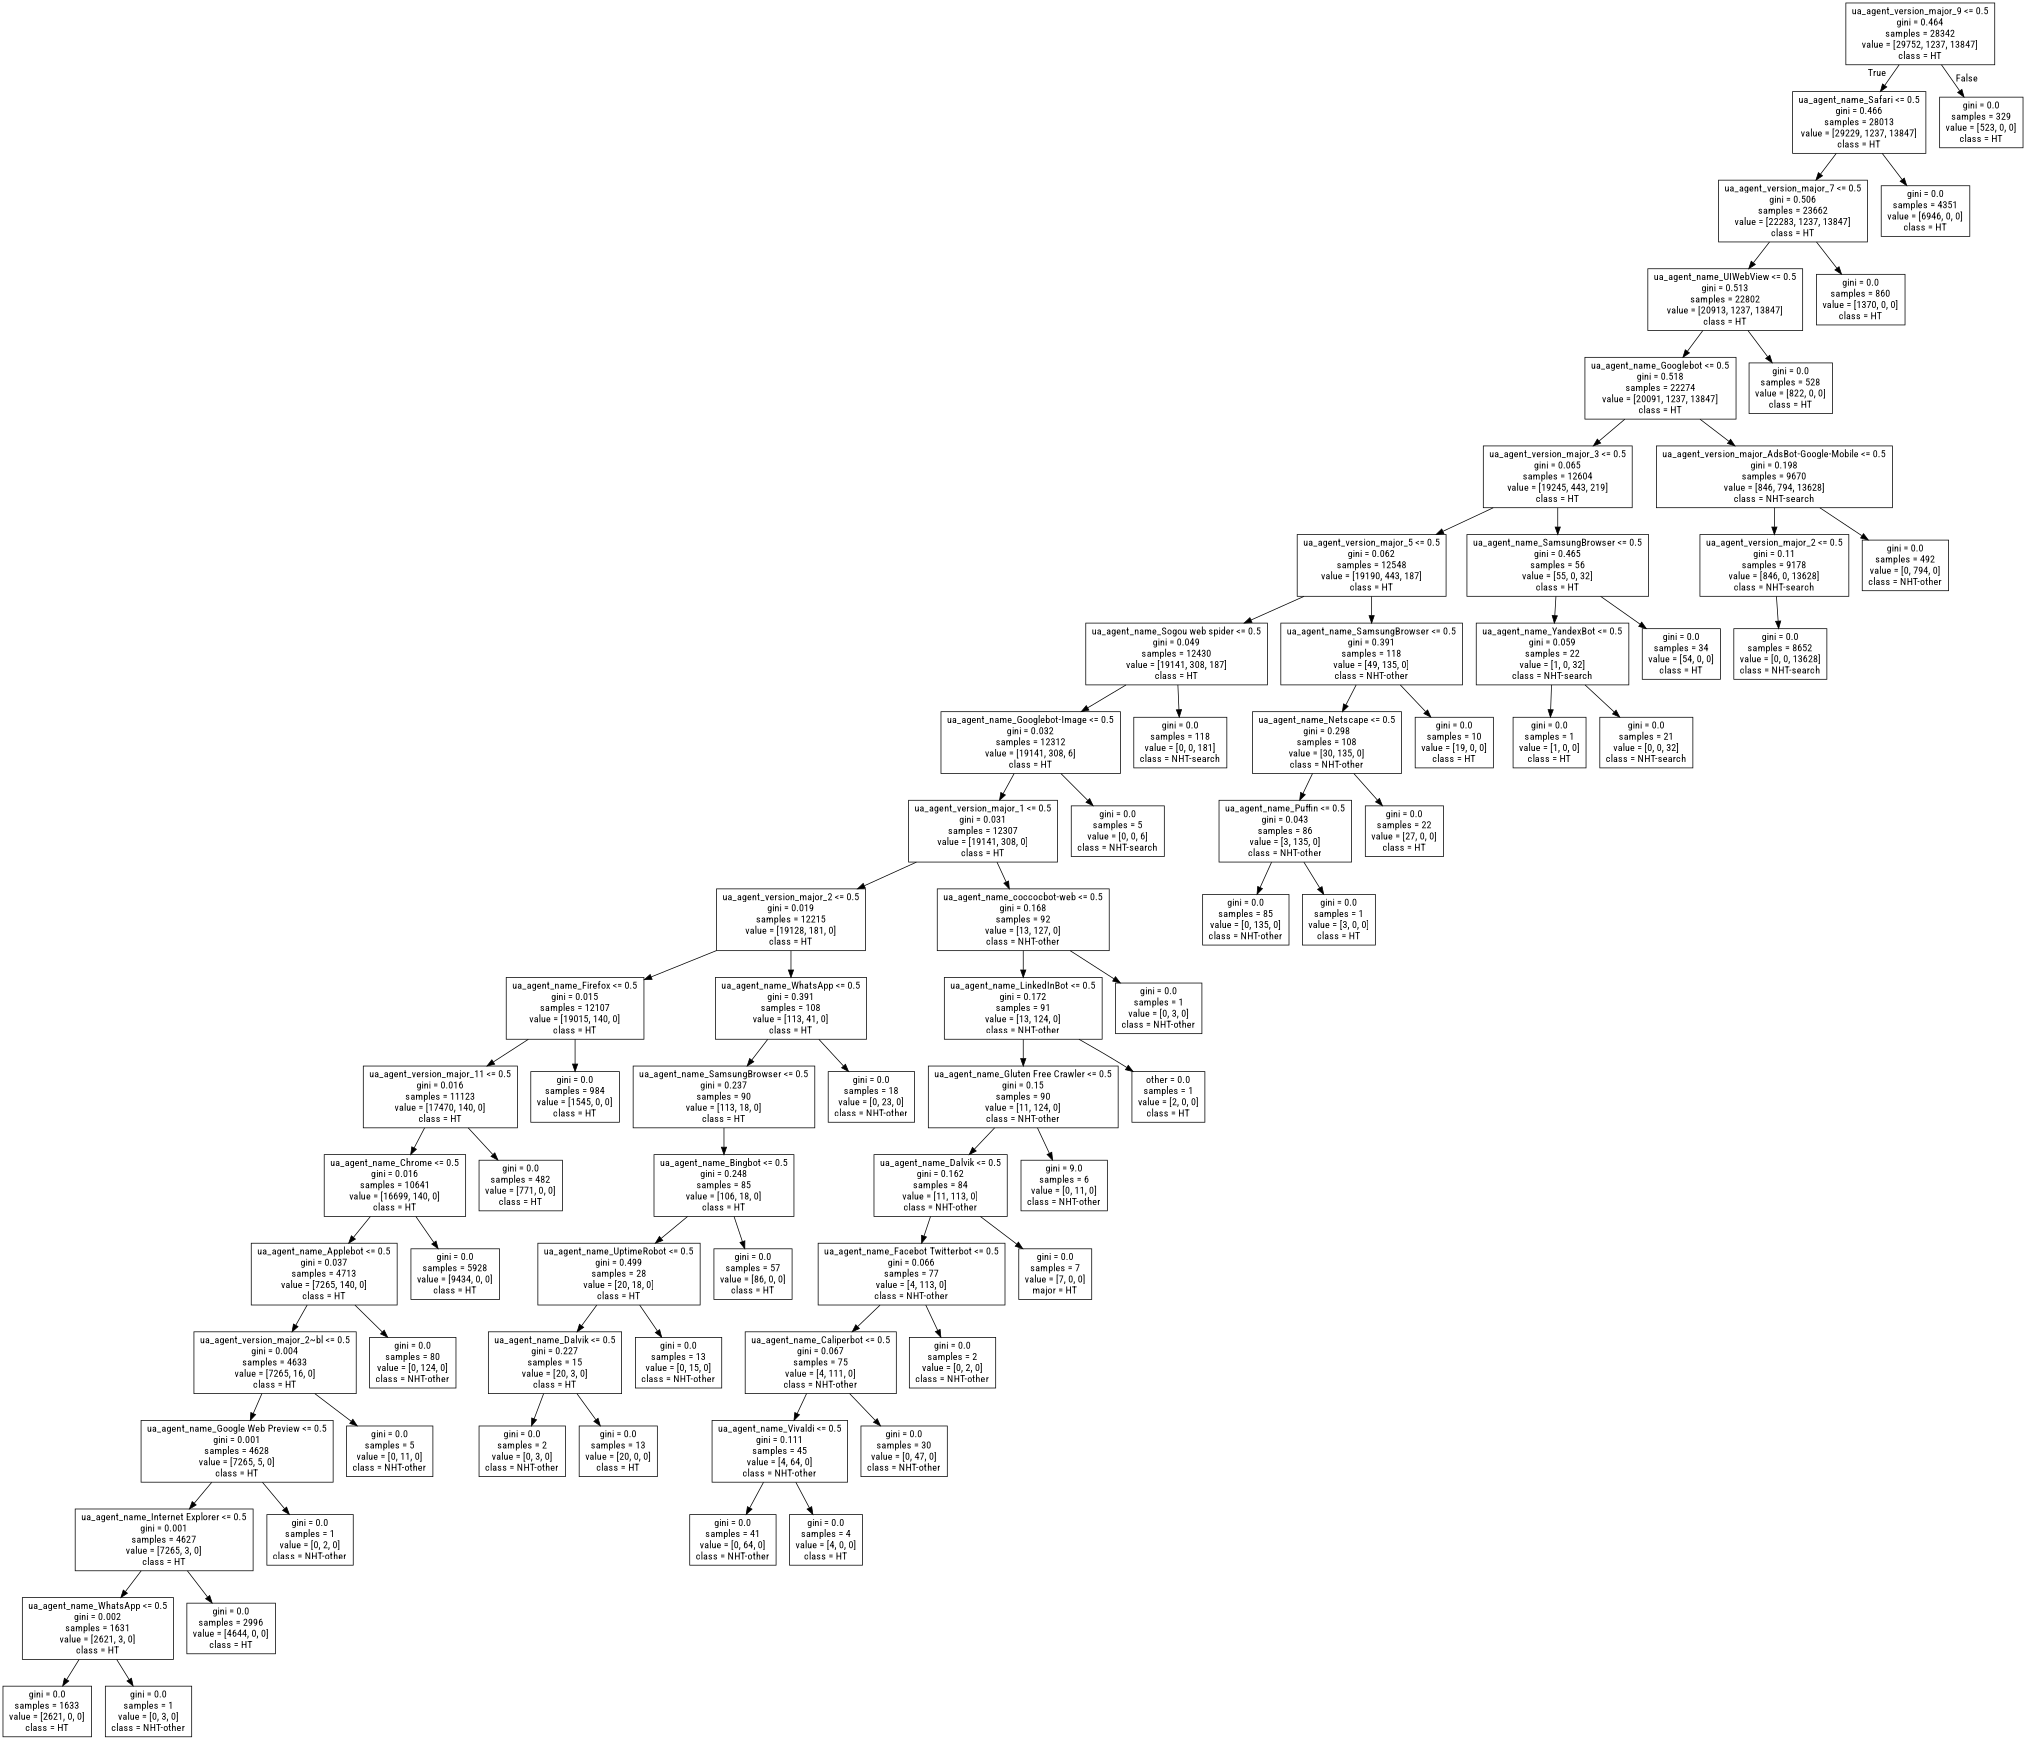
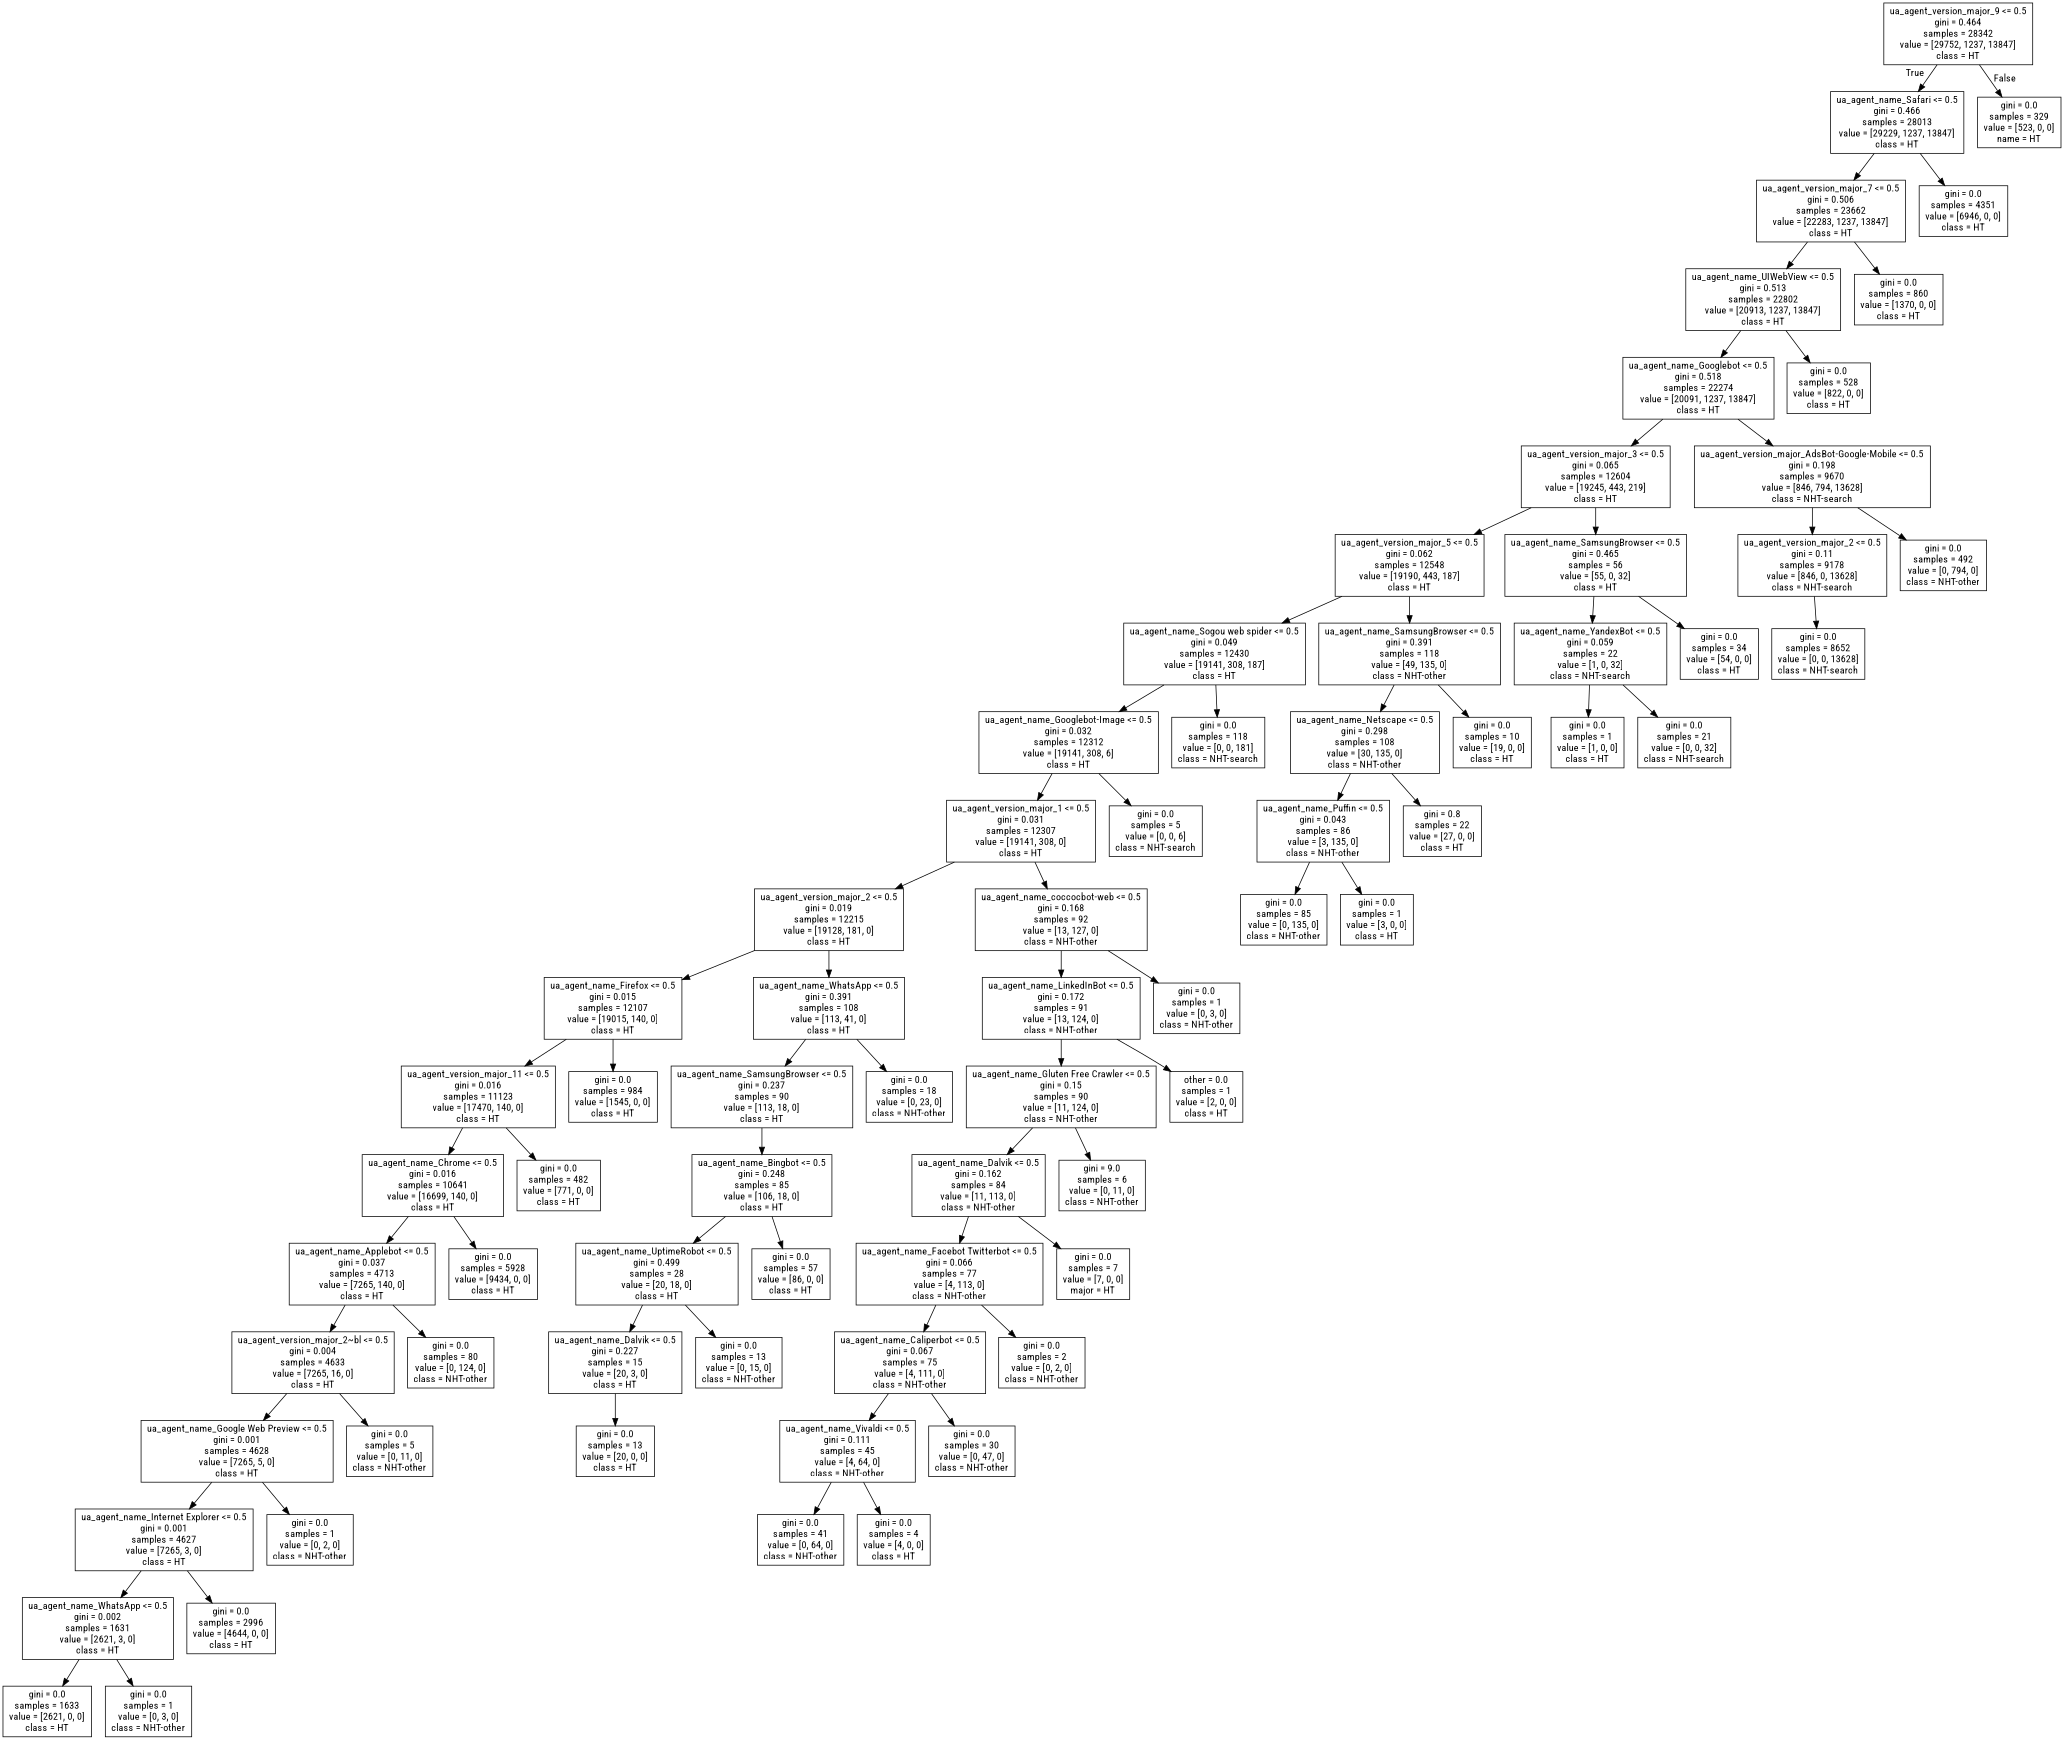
  digraph {
    fontname="Roboto Condensed"
    node [fontname="Roboto Condensed" shape=box]
    edge [fontname="Roboto Condensed"]
    n1 [label="ua_agent_version_major_9 <= 0.5\ngini = 0.464\nsamples = 28342\nvalue = [29752, 1237, 13847]\nclass = HT"]
    n2 [label="ua_agent_name_Safari <= 0.5\ngini = 0.466\nsamples = 28013\nvalue = [29229, 1237, 13847]\nclass = HT"]
-   n3 [label="gini = 0.0\nsamples = 329\nvalue = [523, 0, 0]\nclass = HT"]
+   n3 [label="gini = 0.0\nsamples = 329\nvalue = [523, 0, 0]\nname = HT"]
    n4 [label="ua_agent_version_major_7 <= 0.5\ngini = 0.506\nsamples = 23662\nvalue = [22283, 1237, 13847]\nclass = HT"]
    n5 [label="gini = 0.0\nsamples = 4351\nvalue = [6946, 0, 0]\nclass = HT"]
    n6 [label="ua_agent_name_UIWebView <= 0.5\ngini = 0.513\nsamples = 22802\nvalue = [20913, 1237, 13847]\nclass = HT"]
    n7 [label="gini = 0.0\nsamples = 860\nvalue = [1370, 0, 0]\nclass = HT"]
    n8 [label="ua_agent_name_Googlebot <= 0.5\ngini = 0.518\nsamples = 22274\nvalue = [20091, 1237, 13847]\nclass = HT"]
    n9 [label="gini = 0.0\nsamples = 528\nvalue = [822, 0, 0]\nclass = HT"]
    n10 [label="ua_agent_version_major_3 <= 0.5\ngini = 0.065\nsamples = 12604\nvalue = [19245, 443, 219]\nclass = HT"]
    n11 [label="ua_agent_version_major_AdsBot-Google-Mobile <= 0.5\ngini = 0.198\nsamples = 9670\nvalue = [846, 794, 13628]\nclass = NHT-search"]
    n12 [label="ua_agent_version_major_5 <= 0.5\ngini = 0.062\nsamples = 12548\nvalue = [19190, 443, 187]\nclass = HT"]
    n13 [label="ua_agent_name_SamsungBrowser <= 0.5\ngini = 0.465\nsamples = 56\nvalue = [55, 0, 32]\nclass = HT"]
    n14 [label="ua_agent_version_major_2 <= 0.5\ngini = 0.11\nsamples = 9178\nvalue = [846, 0, 13628]\nclass = NHT-search"]
    n15 [label="gini = 0.0\nsamples = 492\nvalue = [0, 794, 0]\nclass = NHT-other"]
    n16 [label="ua_agent_name_Sogou web spider <= 0.5\ngini = 0.049\nsamples = 12430\nvalue = [19141, 308, 187]\nclass = HT"]
    n17 [label="ua_agent_name_SamsungBrowser <= 0.5\ngini = 0.391\nsamples = 118\nvalue = [49, 135, 0]\nclass = NHT-other"]
    n18 [label="ua_agent_name_YandexBot <= 0.5\ngini = 0.059\nsamples = 22\nvalue = [1, 0, 32]\nclass = NHT-search"]
    n19 [label="gini = 0.0\nsamples = 34\nvalue = [54, 0, 0]\nclass = HT"]
    n20 [label="ua_agent_name_Googlebot-Image <= 0.5\ngini = 0.032\nsamples = 12312\nvalue = [19141, 308, 6]\nclass = HT"]
    n21 [label="gini = 0.0\nsamples = 118\nvalue = [0, 0, 181]\nclass = NHT-search"]
    n22 [label="ua_agent_name_Netscape <= 0.5\ngini = 0.298\nsamples = 108\nvalue = [30, 135, 0]\nclass = NHT-other"]
    n23 [label="gini = 0.0\nsamples = 10\nvalue = [19, 0, 0]\nclass = HT"]
    n24 [label="ua_agent_version_major_1 <= 0.5\ngini = 0.031\nsamples = 12307\nvalue = [19141, 308, 0]\nclass = HT"]
    n25 [label="gini = 0.0\nsamples = 5\nvalue = [0, 0, 6]\nclass = NHT-search"]
    n26 [label="ua_agent_version_major_2 <= 0.5\ngini = 0.019\nsamples = 12215\nvalue = [19128, 181, 0]\nclass = HT"]
    n27 [label="ua_agent_name_coccocbot-web <= 0.5\ngini = 0.168\nsamples = 92\nvalue = [13, 127, 0]\nclass = NHT-other"]
    n28 [label="ua_agent_name_Firefox <= 0.5\ngini = 0.015\nsamples = 12107\nvalue = [19015, 140, 0]\nclass = HT"]
    n29 [label="ua_agent_name_WhatsApp <= 0.5\ngini = 0.391\nsamples = 108\nvalue = [113, 41, 0]\nclass = HT"]
    n30 [label="ua_agent_name_LinkedInBot <= 0.5\ngini = 0.172\nsamples = 91\nvalue = [13, 124, 0]\nclass = NHT-other"]
    n31 [label="gini = 0.0\nsamples = 1\nvalue = [0, 3, 0]\nclass = NHT-other"]
    n32 [label="ua_agent_version_major_11 <= 0.5\ngini = 0.016\nsamples = 11123\nvalue = [17470, 140, 0]\nclass = HT"]
    n33 [label="gini = 0.0\nsamples = 984\nvalue = [1545, 0, 0]\nclass = HT"]
    n34 [label="ua_agent_name_SamsungBrowser <= 0.5\ngini = 0.237\nsamples = 90\nvalue = [113, 18, 0]\nclass = HT"]
    n35 [label="gini = 0.0\nsamples = 18\nvalue = [0, 23, 0]\nclass = NHT-other"]
    n36 [label="ua_agent_name_Chrome <= 0.5\ngini = 0.016\nsamples = 10641\nvalue = [16699, 140, 0]\nclass = HT"]
    n37 [label="gini = 0.0\nsamples = 482\nvalue = [771, 0, 0]\nclass = HT"]
    n38 [label="ua_agent_name_Applebot <= 0.5\ngini = 0.037\nsamples = 4713\nvalue = [7265, 140, 0]\nclass = HT"]
    n39 [label="gini = 0.0\nsamples = 5928\nvalue = [9434, 0, 0]\nclass = HT"]
    n40 [label="ua_agent_version_major_2~bl <= 0.5\ngini = 0.004\nsamples = 4633\nvalue = [7265, 16, 0]\nclass = HT"]
    n41 [label="gini = 0.0\nsamples = 80\nvalue = [0, 124, 0]\nclass = NHT-other"]
    n42 [label="ua_agent_name_Google Web Preview <= 0.5\ngini = 0.001\nsamples = 4628\nvalue = [7265, 5, 0]\nclass = HT"]
    n43 [label="gini = 0.0\nsamples = 5\nvalue = [0, 11, 0]\nclass = NHT-other"]
    n44 [label="ua_agent_name_Internet Explorer <= 0.5\ngini = 0.001\nsamples = 4627\nvalue = [7265, 3, 0]\nclass = HT"]
    n45 [label="gini = 0.0\nsamples = 1\nvalue = [0, 2, 0]\nclass = NHT-other"]
    n46 [label="ua_agent_name_WhatsApp <= 0.5\ngini = 0.002\nsamples = 1631\nvalue = [2621, 3, 0]\nclass = HT"]
    n47 [label="gini = 0.0\nsamples = 2996\nvalue = [4644, 0, 0]\nclass = HT"]
    n48 [label="gini = 0.0\nsamples = 1633\nvalue = [2621, 0, 0]\nclass = HT"]
    n49 [label="gini = 0.0\nsamples = 1\nvalue = [0, 3, 0]\nclass = NHT-other"]
    n50 [label="ua_agent_name_Bingbot <= 0.5\ngini = 0.248\nsamples = 85\nvalue = [106, 18, 0]\nclass = HT"]
    n51 [label="ua_agent_name_UptimeRobot <= 0.5\ngini = 0.499\nsamples = 28\nvalue = [20, 18, 0]\nclass = HT"]
    n52 [label="gini = 0.0\nsamples = 57\nvalue = [86, 0, 0]\nclass = HT"]
    n53 [label="ua_agent_name_Dalvik <= 0.5\ngini = 0.227\nsamples = 15\nvalue = [20, 3, 0]\nclass = HT"]
    n54 [label="gini = 0.0\nsamples = 13\nvalue = [0, 15, 0]\nclass = NHT-other"]
-   n55 [label="gini = 0.0\nsamples = 2\nvalue = [0, 3, 0]\nclass = NHT-other"]
    n56 [label="gini = 0.0\nsamples = 13\nvalue = [20, 0, 0]\nclass = HT"]
    n57 [label="ua_agent_name_Gluten Free Crawler <= 0.5\ngini = 0.15\nsamples = 90\nvalue = [11, 124, 0]\nclass = NHT-other"]
    n58 [label="other = 0.0\nsamples = 1\nvalue = [2, 0, 0]\nclass = HT"]
    n59 [label="ua_agent_name_Dalvik <= 0.5\ngini = 0.162\nsamples = 84\nvalue = [11, 113, 0]\nclass = NHT-other"]
    n60 [label="gini = 9.0\nsamples = 6\nvalue = [0, 11, 0]\nclass = NHT-other"]
    n61 [label="ua_agent_name_Facebot Twitterbot <= 0.5\ngini = 0.066\nsamples = 77\nvalue = [4, 113, 0]\nclass = NHT-other"]
    n62 [label="gini = 0.0\nsamples = 7\nvalue = [7, 0, 0]\nmajor = HT"]
    n63 [label="ua_agent_name_Caliperbot <= 0.5\ngini = 0.067\nsamples = 75\nvalue = [4, 111, 0]\nclass = NHT-other"]
    n64 [label="gini = 0.0\nsamples = 2\nvalue = [0, 2, 0]\nclass = NHT-other"]
    n65 [label="ua_agent_name_Vivaldi <= 0.5\ngini = 0.111\nsamples = 45\nvalue = [4, 64, 0]\nclass = NHT-other"]
    n66 [label="gini = 0.0\nsamples = 30\nvalue = [0, 47, 0]\nclass = NHT-other"]
    n67 [label="gini = 0.0\nsamples = 41\nvalue = [0, 64, 0]\nclass = NHT-other"]
    n68 [label="gini = 0.0\nsamples = 4\nvalue = [4, 0, 0]\nclass = HT"]
    n69 [label="ua_agent_name_Puffin <= 0.5\ngini = 0.043\nsamples = 86\nvalue = [3, 135, 0]\nclass = NHT-other"]
-   n70 [label="gini = 0.0\nsamples = 22\nvalue = [27, 0, 0]\nclass = HT"]
+   n70 [label="gini = 0.8\nsamples = 22\nvalue = [27, 0, 0]\nclass = HT"]
    n71 [label="gini = 0.0\nsamples = 85\nvalue = [0, 135, 0]\nclass = NHT-other"]
    n72 [label="gini = 0.0\nsamples = 1\nvalue = [3, 0, 0]\nclass = HT"]
    n73 [label="gini = 0.0\nsamples = 1\nvalue = [1, 0, 0]\nclass = HT"]
    n74 [label="gini = 0.0\nsamples = 21\nvalue = [0, 0, 32]\nclass = NHT-search"]
    n75 [label="gini = 0.0\nsamples = 8652\nvalue = [0, 0, 13628]\nclass = NHT-search"]
    n1 -> n2 [headlabel=True labelangle=45 labeldistance=2.5]
    n1 -> n3 [headlabel=False labelangle=-45 labeldistance=2.5]
    n2 -> n4
    n2 -> n5
    n4 -> n6
    n4 -> n7
    n6 -> n8
    n6 -> n9
    n8 -> n10
    n8 -> n11
    n10 -> n12
    n10 -> n13
    n11 -> n14
    n11 -> n15
    n12 -> n16
    n12 -> n17
    n13 -> n18
    n13 -> n19
    n14 -> n75
    n16 -> n20
    n16 -> n21
    n17 -> n22
    n17 -> n23
    n18 -> n73
    n18 -> n74
    n20 -> n24
    n20 -> n25
    n22 -> n69
    n22 -> n70
    n24 -> n26
    n24 -> n27
    n26 -> n28
    n26 -> n29
    n27 -> n30
    n27 -> n31
    n28 -> n32
    n28 -> n33
    n29 -> n34
    n29 -> n35
    n30 -> n57
    n30 -> n58
    n32 -> n36
    n32 -> n37
    n34 -> n50
    n36 -> n38
    n36 -> n39
    n38 -> n40
    n38 -> n41
    n40 -> n42
    n40 -> n43
    n42 -> n44
    n42 -> n45
    n44 -> n46
    n44 -> n47
    n46 -> n48
    n46 -> n49
    n50 -> n51
    n50 -> n52
    n51 -> n53
    n51 -> n54
-   n53 -> n55
    n53 -> n56
    n57 -> n59
    n57 -> n60
    n59 -> n61
    n59 -> n62
    n61 -> n63
    n61 -> n64
    n63 -> n65
    n63 -> n66
    n65 -> n67
    n65 -> n68
    n69 -> n71
    n69 -> n72
  }
